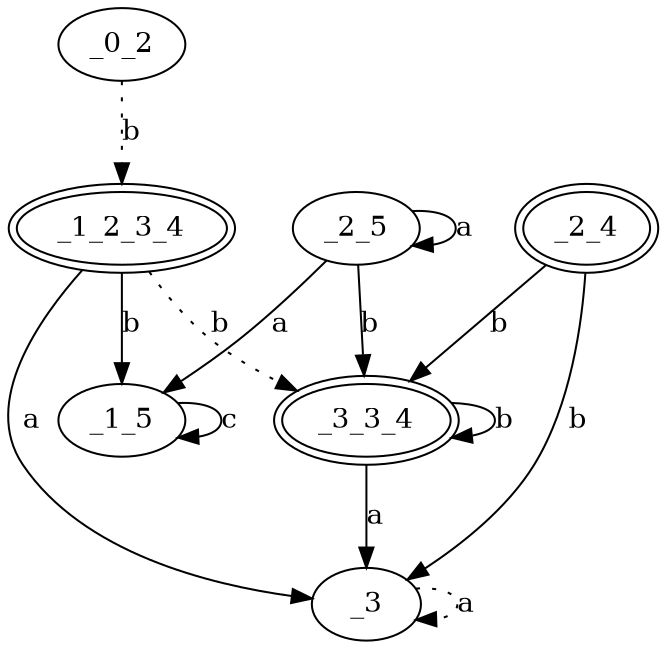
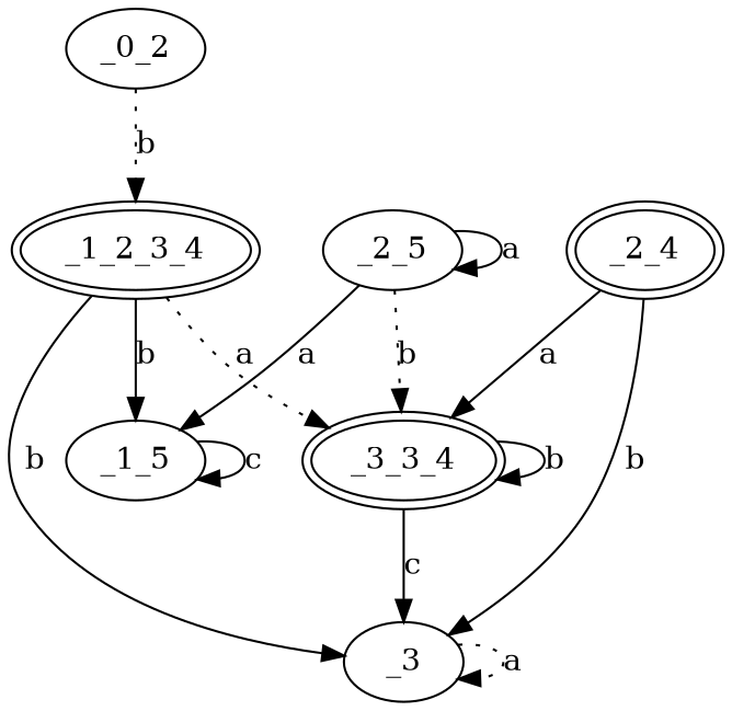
  digraph {
    edge [style=solid]
    _1_2_3_4 [peripheries=2]
    _3
    n3 [label=_3_3_4 peripheries=2]
    _1_5
    _0_2
    _2_4 [peripheries=2]
    _2_5
-   _1_2_3_4 -> _3 [label=a]
-   _1_2_3_4 -> n3 [label=b style=dotted]
+   _1_2_3_4 -> _3 [label=b]
+   _1_2_3_4 -> n3 [label=a style=dotted]
    _1_2_3_4 -> _1_5 [label=b]
    _3 -> _3 [label=a style=dotted]
-   n3 -> _3 [label=a]
+   n3 -> _3 [label=c]
    n3 -> n3 [label=b]
    _1_5 -> _1_5 [label=c]
    _0_2 -> _1_2_3_4 [label=b style=dotted]
    _2_4 -> _3 [label=b]
-   _2_4 -> n3 [label=b]
-   _2_5 -> n3 [label=b]
+   _2_4 -> n3 [label=a]
+   _2_5 -> n3 [label=b style=dotted]
    _2_5 -> _1_5 [label=a]
    _2_5 -> _2_5 [label=a]
  }
